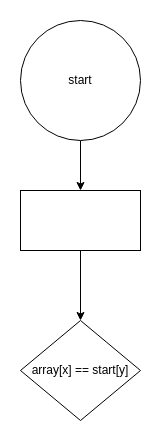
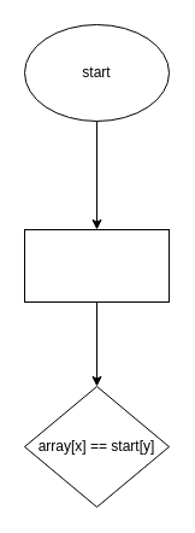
  <mxCell id="0" />
  <mxCell id="1" parent="0" />
  <mxCell id="2" value="" style="edgeStyle=orthogonalEdgeStyle;rounded=0;orthogonalLoop=1;jettySize=auto;html=1;" edge="1" parent="1" source="3" target="5"><mxGeometry relative="1" as="geometry" /></mxCell>
- <mxCell id="3" value="start" style="ellipse;whiteSpace=wrap;html=1;" vertex="1" parent="1"><mxGeometry x="20" y="20" width="120" height="120" as="geometry" /></mxCell>
+ <mxCell id="3" value="start" style="ellipse;whiteSpace=wrap;html=1;" vertex="1" parent="1"><mxGeometry x="20" y="20" width="120" height="80" as="geometry" /></mxCell>
  <mxCell id="4" value="" style="edgeStyle=orthogonalEdgeStyle;rounded=0;orthogonalLoop=1;jettySize=auto;html=1;" edge="1" parent="1" source="5" target="6"><mxGeometry relative="1" as="geometry" /></mxCell>
  <mxCell id="5" value="" style="whiteSpace=wrap;html=1;" vertex="1" parent="1"><mxGeometry x="20" y="190" width="120" height="60" as="geometry" /></mxCell>
  <mxCell id="6" value="array[x] == start[y]" style="rhombus;whiteSpace=wrap;html=1;" vertex="1" parent="1"><mxGeometry x="20" y="320" width="120" height="100" as="geometry" /></mxCell>
